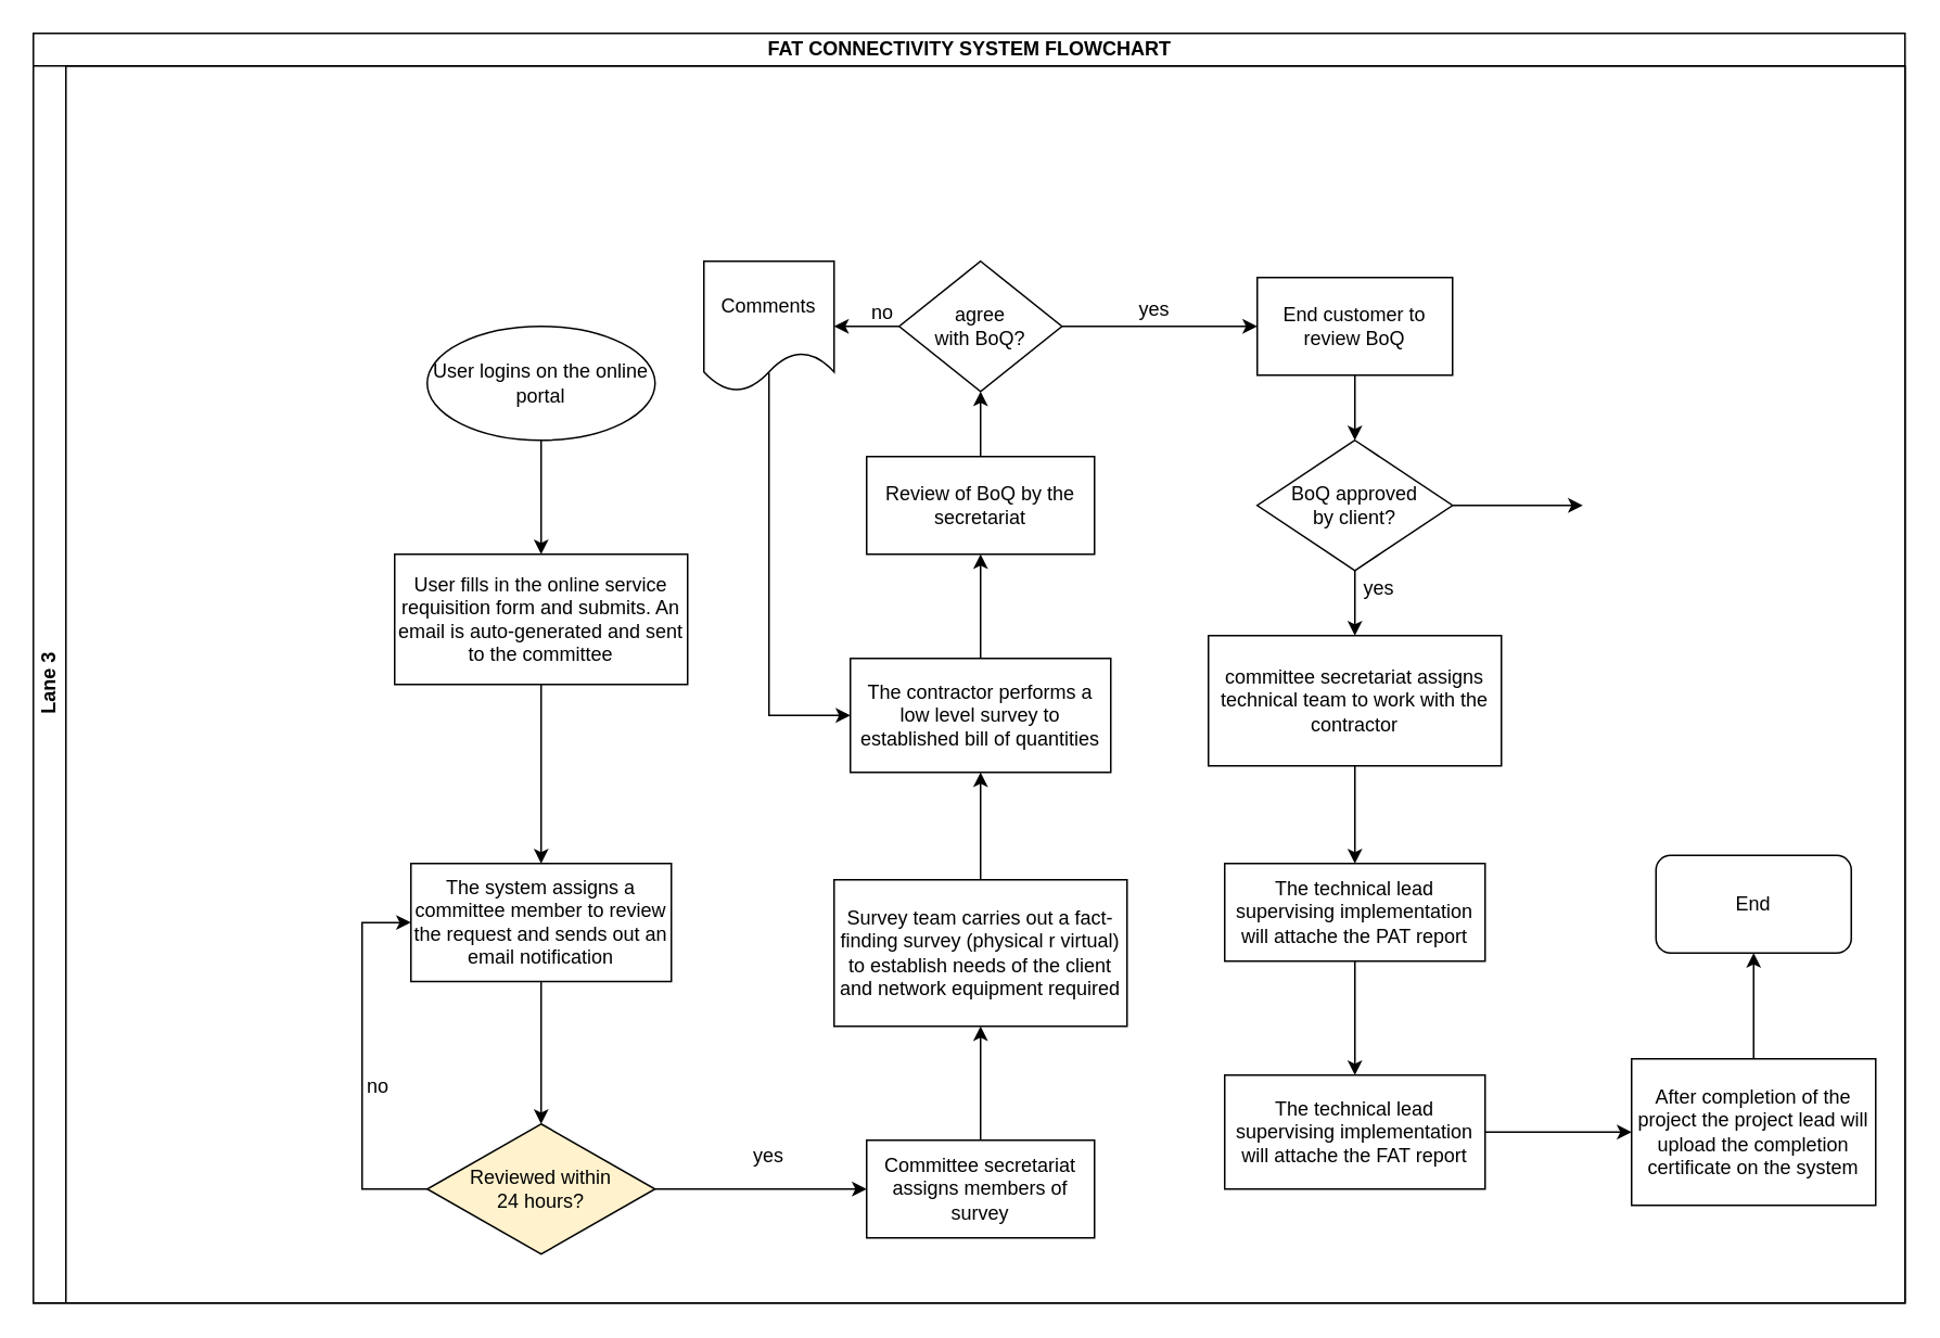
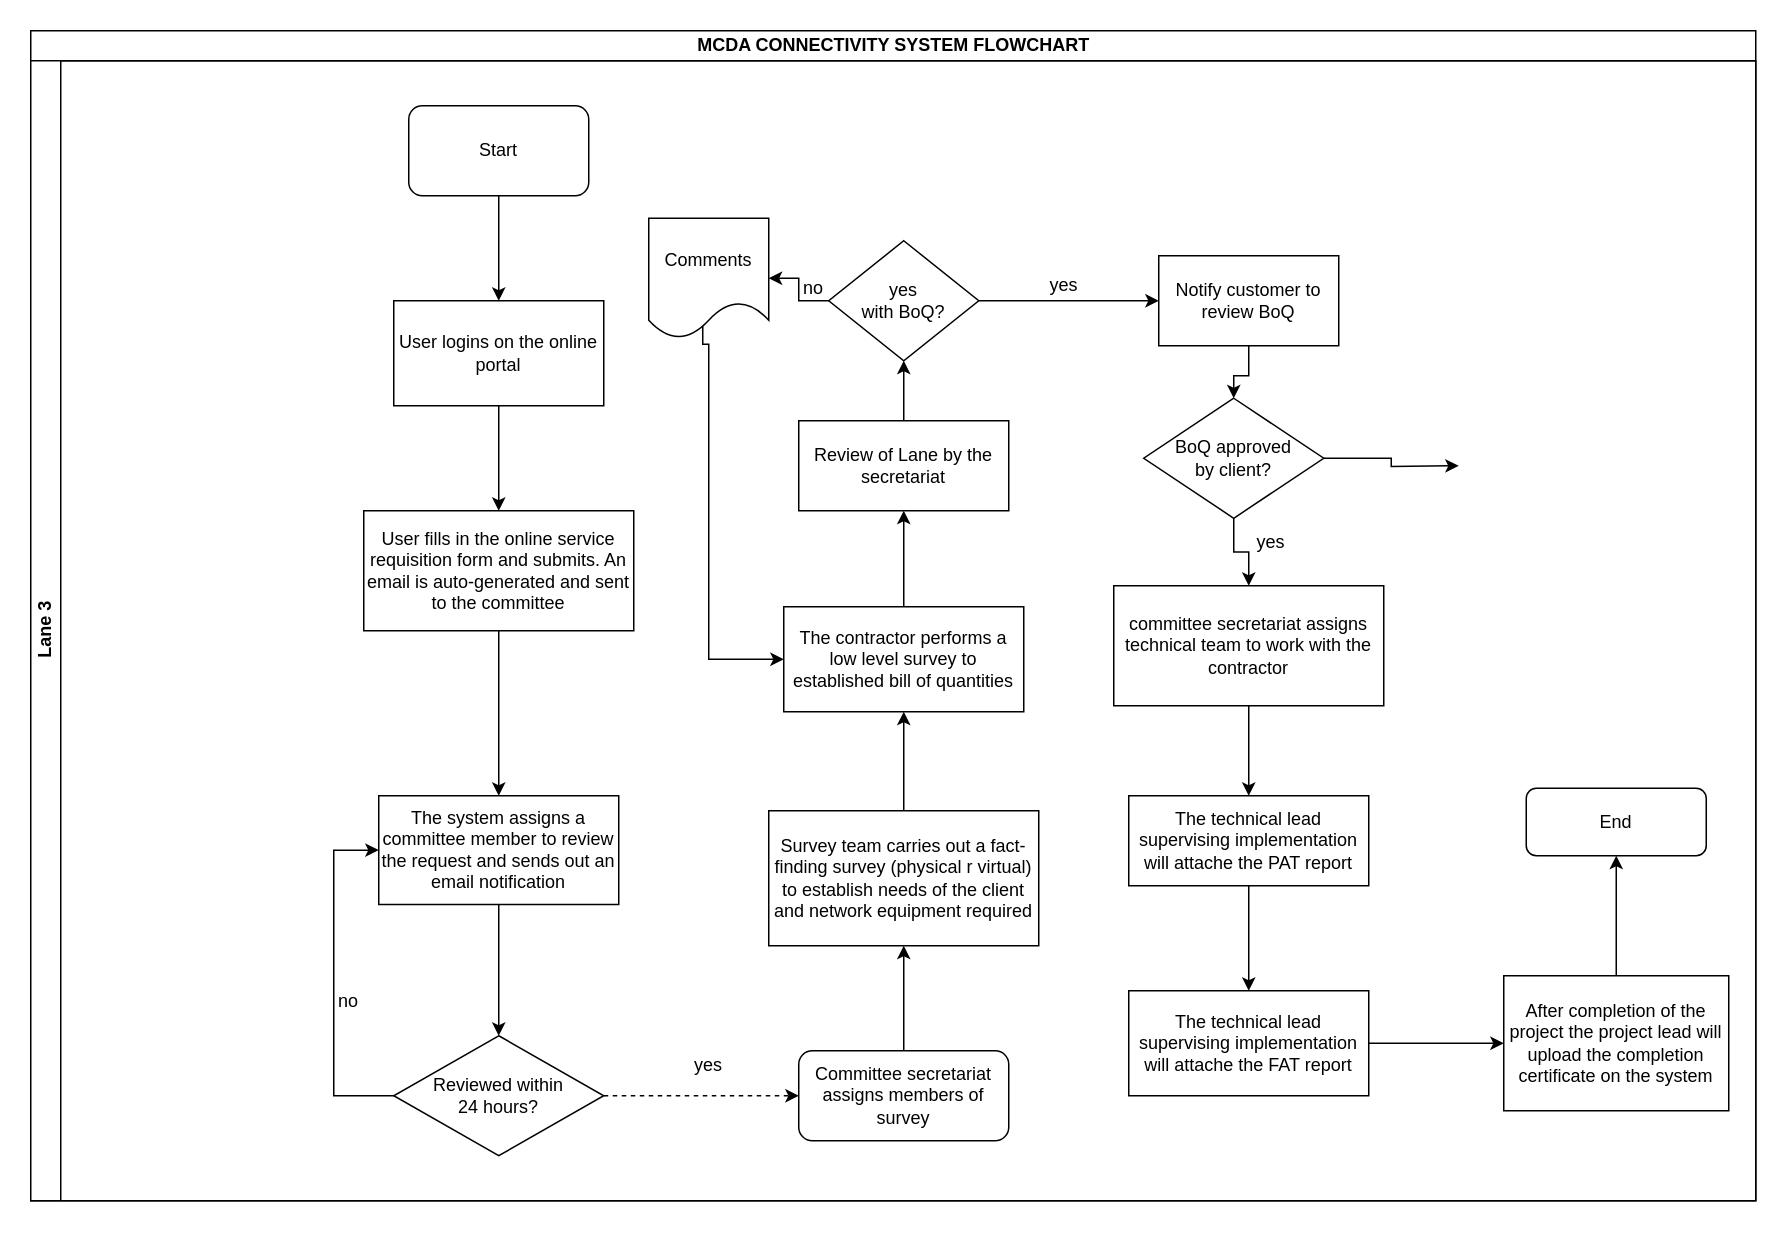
  <mxCell id="0" />
  <mxCell id="1" parent="0" />
- <mxCell id="2" value="FAT CONNECTIVITY SYSTEM FLOWCHART" style="swimlane;html=1;childLayout=stackLayout;resizeParent=1;resizeParentMax=0;horizontal=1;startSize=20;horizontalStack=0;" vertex="1" parent="1"><mxGeometry x="20" y="20" width="1150" height="780" as="geometry" /></mxCell>
+ <mxCell id="2" value="MCDA CONNECTIVITY SYSTEM FLOWCHART" style="swimlane;html=1;childLayout=stackLayout;resizeParent=1;resizeParentMax=0;horizontal=1;startSize=20;horizontalStack=0;" vertex="1" parent="1"><mxGeometry x="20" y="20" width="1150" height="780" as="geometry" /></mxCell>
  <mxCell id="3" value="Lane 3" style="swimlane;html=1;startSize=20;horizontal=0;" vertex="1" parent="2"><mxGeometry y="20" width="1150" height="760" as="geometry" /></mxCell>
- <mxCell id="5" value="User logins on the online portal" style="ellipse;whiteSpace=wrap;html=1;" vertex="1" parent="3"><mxGeometry x="242" y="160" width="140" height="70" as="geometry" /></mxCell>
+ <mxCell id="4" value="Start" style="rounded=1;whiteSpace=wrap;html=1;" vertex="1" parent="3"><mxGeometry x="252" y="30" width="120" height="60" as="geometry" /></mxCell>
+ <mxCell id="5" value="User logins on the online portal" style="rounded=0;whiteSpace=wrap;html=1;" vertex="1" parent="3"><mxGeometry x="242" y="160" width="140" height="70" as="geometry" /></mxCell>
+ <mxCell id="6" value="" style="edgeStyle=orthogonalEdgeStyle;rounded=0;orthogonalLoop=1;jettySize=auto;html=1;entryX=0.5;entryY=0;entryDx=0;entryDy=0;" edge="1" parent="3" source="4" target="5"><mxGeometry relative="1" as="geometry"><mxPoint x="312" y="170" as="targetPoint" /></mxGeometry></mxCell>
  <mxCell id="7" value="User fills in the online service requisition form and submits. An email is auto-generated and sent to the committee" style="whiteSpace=wrap;html=1;rounded=0;" vertex="1" parent="3"><mxGeometry x="222" y="300" width="180" height="80" as="geometry" /></mxCell>
  <mxCell id="8" value="" style="edgeStyle=orthogonalEdgeStyle;rounded=0;orthogonalLoop=1;jettySize=auto;html=1;" edge="1" parent="3" source="5" target="7"><mxGeometry relative="1" as="geometry" /></mxCell>
- <mxCell id="9" value="&lt;div&gt;Reviewed within&lt;/div&gt;&lt;div&gt; 24 hours?&lt;/div&gt;" style="rhombus;whiteSpace=wrap;html=1;fillColor=#fff2cc;" vertex="1" parent="3"><mxGeometry x="242" y="650" width="140" height="80" as="geometry" /></mxCell>
+ <mxCell id="9" value="&lt;div&gt;Reviewed within&lt;/div&gt;&lt;div&gt; 24 hours?&lt;/div&gt;" style="rhombus;whiteSpace=wrap;html=1;" vertex="1" parent="3"><mxGeometry x="242" y="650" width="140" height="80" as="geometry" /></mxCell>
  <mxCell id="10" value="no" style="text;html=1;strokeColor=none;fillColor=none;align=center;verticalAlign=middle;whiteSpace=wrap;rounded=0;" vertex="1" parent="3"><mxGeometry x="192" y="617" width="40" height="20" as="geometry" /></mxCell>
  <mxCell id="11" value="yes" style="text;html=1;strokeColor=none;fillColor=none;align=center;verticalAlign=middle;whiteSpace=wrap;rounded=0;" vertex="1" parent="3"><mxGeometry x="432" y="660" width="40" height="20" as="geometry" /></mxCell>
  <mxCell id="12" value="Survey team carries out a fact-finding survey (physical r virtual) to establish needs of the client and network equipment required" style="whiteSpace=wrap;html=1;" vertex="1" parent="3"><mxGeometry x="492" y="500" width="180" height="90" as="geometry" /></mxCell>
- <mxCell id="13" value="Committee secretariat assigns members of survey" style="whiteSpace=wrap;html=1;" vertex="1" parent="3"><mxGeometry x="512" y="660" width="140" height="60" as="geometry" /></mxCell>
- <mxCell id="14" value="" style="edgeStyle=orthogonalEdgeStyle;rounded=0;orthogonalLoop=1;jettySize=auto;html=1;exitX=1;exitY=0.5;exitDx=0;exitDy=0;" edge="1" parent="3" source="9" target="13"><mxGeometry relative="1" as="geometry" /></mxCell>
+ <mxCell id="13" value="Committee secretariat assigns members of survey" style="whiteSpace=wrap;html=1;rounded=1;" vertex="1" parent="3"><mxGeometry x="512" y="660" width="140" height="60" as="geometry" /></mxCell>
+ <mxCell id="14" value="" style="edgeStyle=orthogonalEdgeStyle;rounded=0;orthogonalLoop=1;jettySize=auto;html=1;exitX=1;exitY=0.5;exitDx=0;exitDy=0;dashed=1;" edge="1" parent="3" source="9" target="13"><mxGeometry relative="1" as="geometry" /></mxCell>
  <mxCell id="15" value="" style="edgeStyle=orthogonalEdgeStyle;rounded=0;orthogonalLoop=1;jettySize=auto;html=1;entryX=0.5;entryY=1;entryDx=0;entryDy=0;" edge="1" parent="3" source="13" target="12"><mxGeometry relative="1" as="geometry"><mxPoint x="582" y="530" as="targetPoint" /></mxGeometry></mxCell>
  <mxCell id="16" value="The contractor performs a low level survey to established bill of quantities" style="whiteSpace=wrap;html=1;" vertex="1" parent="3"><mxGeometry x="502" y="364" width="160" height="70" as="geometry" /></mxCell>
  <mxCell id="17" value="" style="edgeStyle=orthogonalEdgeStyle;rounded=0;orthogonalLoop=1;jettySize=auto;html=1;" edge="1" parent="3" source="12" target="16"><mxGeometry relative="1" as="geometry" /></mxCell>
  <mxCell id="18" value="The system assigns a committee member to review the request and sends out an email notification" style="whiteSpace=wrap;html=1;rounded=0;" vertex="1" parent="3"><mxGeometry x="232" y="490" width="160" height="72.5" as="geometry" /></mxCell>
  <mxCell id="19" value="" style="edgeStyle=orthogonalEdgeStyle;rounded=0;orthogonalLoop=1;jettySize=auto;html=1;" edge="1" parent="3" source="7" target="18"><mxGeometry relative="1" as="geometry" /></mxCell>
  <mxCell id="20" value="" style="edgeStyle=orthogonalEdgeStyle;rounded=0;orthogonalLoop=1;jettySize=auto;html=1;entryX=0.5;entryY=0;entryDx=0;entryDy=0;" edge="1" parent="3" source="18" target="9"><mxGeometry relative="1" as="geometry"><mxPoint x="352" y="606.25" as="targetPoint" /></mxGeometry></mxCell>
  <mxCell id="21" value="" style="edgeStyle=orthogonalEdgeStyle;rounded=0;orthogonalLoop=1;jettySize=auto;html=1;entryX=0;entryY=0.5;entryDx=0;entryDy=0;exitX=0;exitY=0.5;exitDx=0;exitDy=0;" edge="1" parent="3" source="9" target="18"><mxGeometry relative="1" as="geometry"><mxPoint x="192" y="640" as="targetPoint" /><Array as="points"><mxPoint x="202" y="690" /><mxPoint x="202" y="526" /></Array></mxGeometry></mxCell>
- <mxCell id="22" value="Review of BoQ by the secretariat" style="whiteSpace=wrap;html=1;" vertex="1" parent="3"><mxGeometry x="512" y="240" width="140" height="60" as="geometry" /></mxCell>
+ <mxCell id="22" value="Review of Lane by the secretariat" style="whiteSpace=wrap;html=1;" vertex="1" parent="3"><mxGeometry x="512" y="240" width="140" height="60" as="geometry" /></mxCell>
  <mxCell id="23" value="" style="edgeStyle=orthogonalEdgeStyle;rounded=0;orthogonalLoop=1;jettySize=auto;html=1;" edge="1" parent="3" source="16" target="22"><mxGeometry relative="1" as="geometry" /></mxCell>
- <mxCell id="24" value="&lt;div&gt;agree&lt;/div&gt;&lt;div&gt;with BoQ?&lt;/div&gt;" style="rhombus;whiteSpace=wrap;html=1;" vertex="1" parent="3"><mxGeometry x="532" y="120" width="100" height="80" as="geometry" /></mxCell>
+ <mxCell id="24" value="&lt;div&gt;yes&lt;/div&gt;&lt;div&gt;with BoQ?&lt;/div&gt;" style="rhombus;whiteSpace=wrap;html=1;" vertex="1" parent="3"><mxGeometry x="532" y="120" width="100" height="80" as="geometry" /></mxCell>
  <mxCell id="25" value="" style="edgeStyle=orthogonalEdgeStyle;rounded=0;orthogonalLoop=1;jettySize=auto;html=1;" edge="1" parent="3" source="22" target="24"><mxGeometry relative="1" as="geometry" /></mxCell>
- <mxCell id="26" value="End customer to review BoQ" style="whiteSpace=wrap;html=1;" vertex="1" parent="3"><mxGeometry x="752" y="130" width="120" height="60" as="geometry" /></mxCell>
+ <mxCell id="26" value="Notify customer to review BoQ" style="whiteSpace=wrap;html=1;" vertex="1" parent="3"><mxGeometry x="752" y="130" width="120" height="60" as="geometry" /></mxCell>
  <mxCell id="27" value="" style="edgeStyle=orthogonalEdgeStyle;rounded=0;orthogonalLoop=1;jettySize=auto;html=1;" edge="1" parent="3" source="24" target="26"><mxGeometry relative="1" as="geometry" /></mxCell>
  <mxCell id="28" value="yes" style="text;html=1;strokeColor=none;fillColor=none;align=center;verticalAlign=middle;whiteSpace=wrap;rounded=0;" vertex="1" parent="3"><mxGeometry x="669" y="140" width="40" height="20" as="geometry" /></mxCell>
- <mxCell id="29" value="&lt;div&gt;BoQ approved&lt;/div&gt;&lt;div&gt;by client?&lt;/div&gt;" style="rhombus;whiteSpace=wrap;html=1;" vertex="1" parent="3"><mxGeometry x="752" y="230" width="120" height="80" as="geometry" /></mxCell>
+ <mxCell id="29" value="&lt;div&gt;BoQ approved&lt;/div&gt;&lt;div&gt;by client?&lt;/div&gt;" style="rhombus;whiteSpace=wrap;html=1;" vertex="1" parent="3"><mxGeometry x="742" y="225" width="120" height="80" as="geometry" /></mxCell>
  <mxCell id="30" value="" style="edgeStyle=orthogonalEdgeStyle;rounded=0;orthogonalLoop=1;jettySize=auto;html=1;" edge="1" parent="3" source="26" target="29"><mxGeometry relative="1" as="geometry" /></mxCell>
  <mxCell id="31" value="committee secretariat assigns technical team to work with the contractor" style="whiteSpace=wrap;html=1;" vertex="1" parent="3"><mxGeometry x="722" y="350" width="180" height="80" as="geometry" /></mxCell>
  <mxCell id="32" value="" style="edgeStyle=orthogonalEdgeStyle;rounded=0;orthogonalLoop=1;jettySize=auto;html=1;" edge="1" parent="3" source="29" target="31"><mxGeometry relative="1" as="geometry" /></mxCell>
  <mxCell id="33" value="The technical lead supervising implementation will attache the PAT report" style="whiteSpace=wrap;html=1;" vertex="1" parent="3"><mxGeometry x="732" y="490" width="160" height="60" as="geometry" /></mxCell>
  <mxCell id="34" value="" style="edgeStyle=orthogonalEdgeStyle;rounded=0;orthogonalLoop=1;jettySize=auto;html=1;" edge="1" parent="3" source="31" target="33"><mxGeometry relative="1" as="geometry" /></mxCell>
  <mxCell id="35" value="yes" style="text;html=1;strokeColor=none;fillColor=none;align=center;verticalAlign=middle;whiteSpace=wrap;rounded=0;" vertex="1" parent="3"><mxGeometry x="807" y="311" width="40" height="20" as="geometry" /></mxCell>
  <mxCell id="36" value="" style="edgeStyle=orthogonalEdgeStyle;rounded=0;orthogonalLoop=1;jettySize=auto;html=1;entryX=0;entryY=0.5;entryDx=0;entryDy=0;exitX=0.45;exitY=0.863;exitDx=0;exitDy=0;exitPerimeter=0;" edge="1" parent="1" source="37" target="16"><mxGeometry relative="1" as="geometry"><mxPoint x="472" y="330" as="targetPoint" /><Array as="points"><mxPoint x="472" y="229" /><mxPoint x="472" y="439" /></Array></mxGeometry></mxCell>
- <mxCell id="37" value="Comments" style="shape=document;whiteSpace=wrap;html=1;boundedLbl=1;" vertex="1" parent="1"><mxGeometry x="432" y="160" width="80" height="80" as="geometry" /></mxCell>
+ <mxCell id="37" value="Comments" style="shape=document;whiteSpace=wrap;html=1;boundedLbl=1;" vertex="1" parent="1"><mxGeometry x="432" y="145" width="80" height="80" as="geometry" /></mxCell>
  <mxCell id="38" value="" style="edgeStyle=orthogonalEdgeStyle;rounded=0;orthogonalLoop=1;jettySize=auto;html=1;" edge="1" parent="1" source="24" target="37"><mxGeometry relative="1" as="geometry" /></mxCell>
  <mxCell id="39" value="no" style="text;html=1;strokeColor=none;fillColor=none;align=center;verticalAlign=middle;whiteSpace=wrap;rounded=0;" vertex="1" parent="1"><mxGeometry x="522" y="182" width="40" height="20" as="geometry" /></mxCell>
  <mxCell id="40" value="" style="edgeStyle=orthogonalEdgeStyle;rounded=0;orthogonalLoop=1;jettySize=auto;html=1;" edge="1" parent="1" source="41" target="44"><mxGeometry relative="1" as="geometry" /></mxCell>
  <mxCell id="41" value="&lt;span&gt;The technical lead supervising implementation will attache the FAT report&lt;/span&gt;" style="whiteSpace=wrap;html=1;" vertex="1" parent="1"><mxGeometry x="752" y="660" width="160" height="70" as="geometry" /></mxCell>
  <mxCell id="42" value="" style="edgeStyle=orthogonalEdgeStyle;rounded=0;orthogonalLoop=1;jettySize=auto;html=1;" edge="1" parent="1" source="33" target="41"><mxGeometry relative="1" as="geometry" /></mxCell>
  <mxCell id="43" value="" style="edgeStyle=orthogonalEdgeStyle;rounded=0;orthogonalLoop=1;jettySize=auto;html=1;" edge="1" parent="1" source="44" target="45"><mxGeometry relative="1" as="geometry"><mxPoint x="1077" y="555" as="targetPoint" /></mxGeometry></mxCell>
  <mxCell id="44" value="After completion of the project the project lead will upload the completion certificate on the system" style="whiteSpace=wrap;html=1;" vertex="1" parent="1"><mxGeometry x="1002" y="650" width="150" height="90" as="geometry" /></mxCell>
- <mxCell id="45" value="End" style="rounded=1;whiteSpace=wrap;html=1;" vertex="1" parent="1"><mxGeometry x="1017" y="525" width="120" height="60" as="geometry" /></mxCell>
+ <mxCell id="45" value="End" style="rounded=1;whiteSpace=wrap;html=1;" vertex="1" parent="1"><mxGeometry x="1017" y="525" width="120" height="45" as="geometry" /></mxCell>
  <mxCell id="46" value="" style="edgeStyle=orthogonalEdgeStyle;rounded=0;orthogonalLoop=1;jettySize=auto;html=1;" edge="1" parent="1" source="29"><mxGeometry relative="1" as="geometry"><mxPoint x="972" y="310" as="targetPoint" /></mxGeometry></mxCell>
